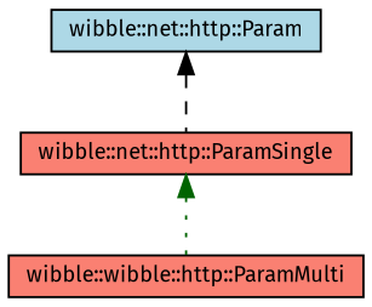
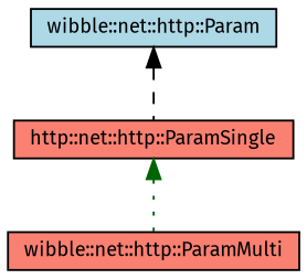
  digraph {
    fontname="Fira Sans"
    node [color=black fillcolor=salmon fontname="Fira Sans" fontsize=10 shape=record style=filled]
    edge [dir=back fontname="Fira Sans" fontsize=10 labelfontname=Helvetica labelfontsize=10]
    n1 [fillcolor=lightblue fontcolor=black height=0.2 label="wibble::net::http::Param" width=0.4]
-   n2 [height=0.2 label="wibble::net::http::ParamSingle" width=0.4]
-   n3 [height=0.2 label="wibble::wibble::http::ParamMulti" width=0.4]
+   n2 [height=0.2 label="http::net::http::ParamSingle" width=0.4]
+   n3 [height=0.2 label="wibble::net::http::ParamMulti" width=0.4]
    n1 -> n2 [color=black style=dashed]
    n2 -> n3 [color=darkgreen style=dotted]
  }
